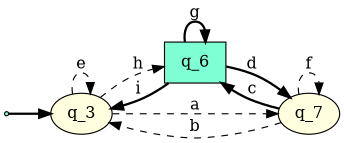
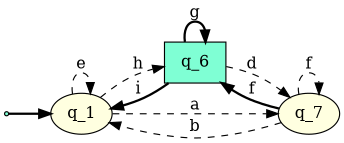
  digraph {
    rankdir=LR
    node [fillcolor=aquamarine shape=ellipse style=filled]
    edge [style=dashed]
    qi [shape=point]
-   q_1 [fillcolor=lightyellow label=q_3]
+   q_1 [fillcolor=lightyellow]
    n3 [label=q_6 shape=box]
    n4 [fillcolor=lightyellow label=q_7]
    qi -> q_1 [style=bold]
    q_1 -> q_1 [label=e]
    q_1 -> n3 [label=h]
    q_1 -> n4 [label=a]
    n3 -> q_1 [label=i style=bold]
    n3 -> n3 [label=g style=bold]
-   n3 -> n4 [label=d style=bold]
+   n3 -> n4 [label=d]
    n4 -> q_1 [label=b]
-   n4 -> n3 [label=c style=bold]
+   n4 -> n3 [label=f style=bold]
    n4 -> n4 [label=f]
  }
